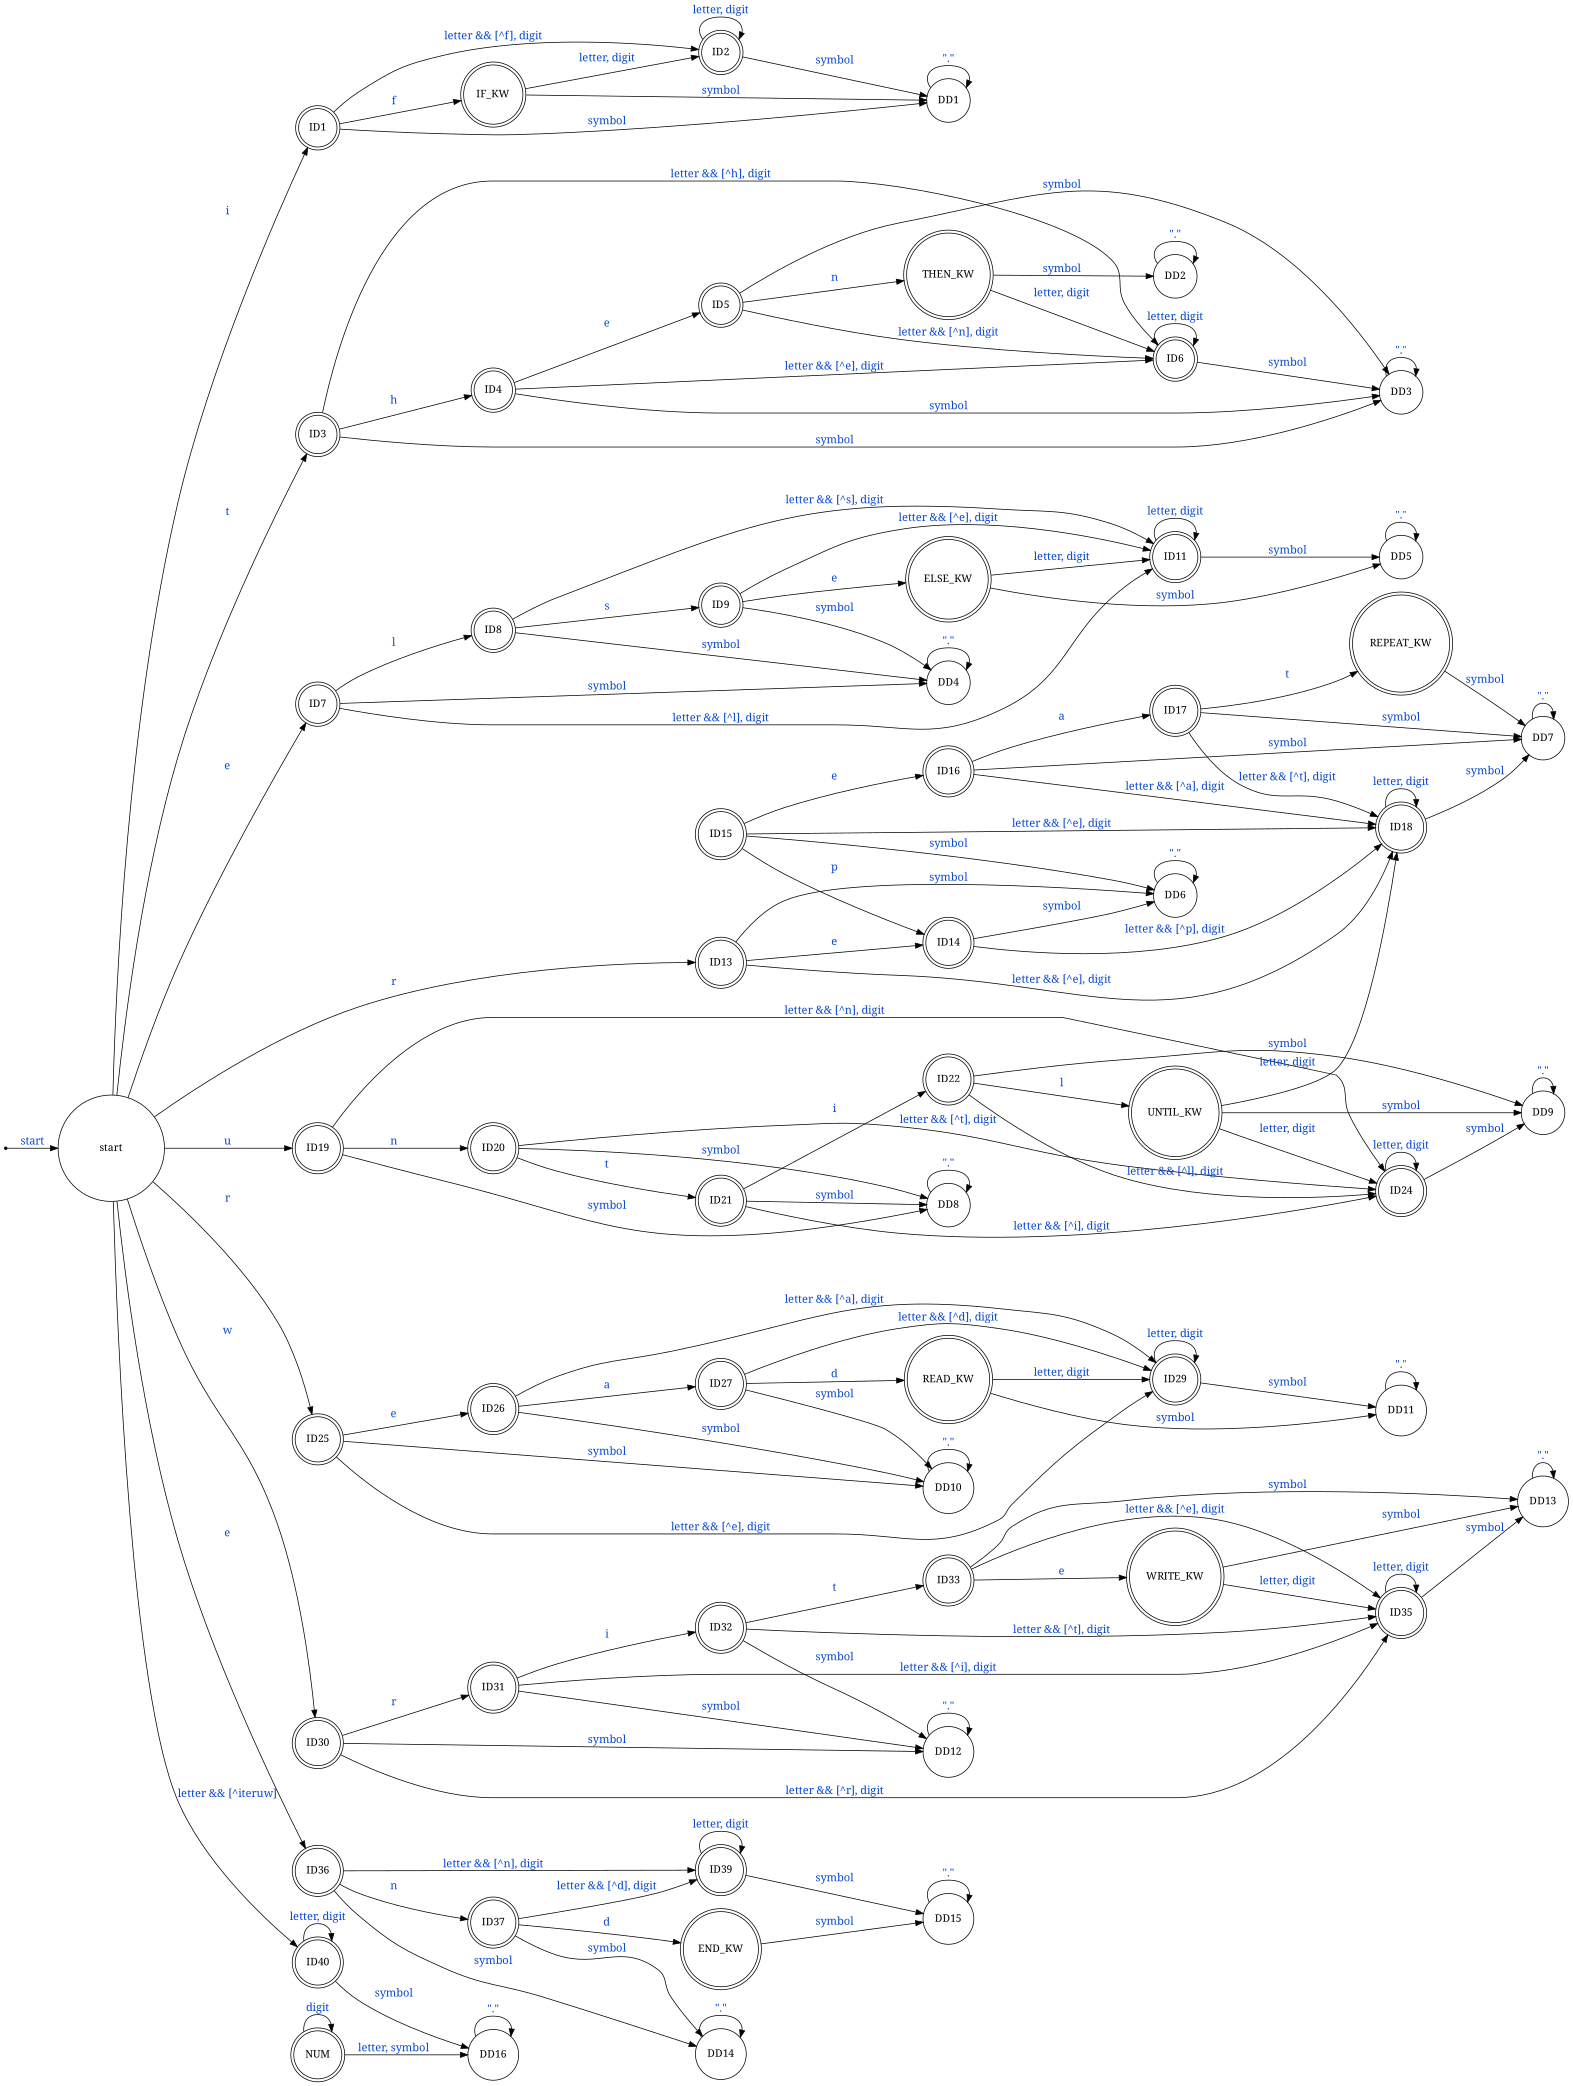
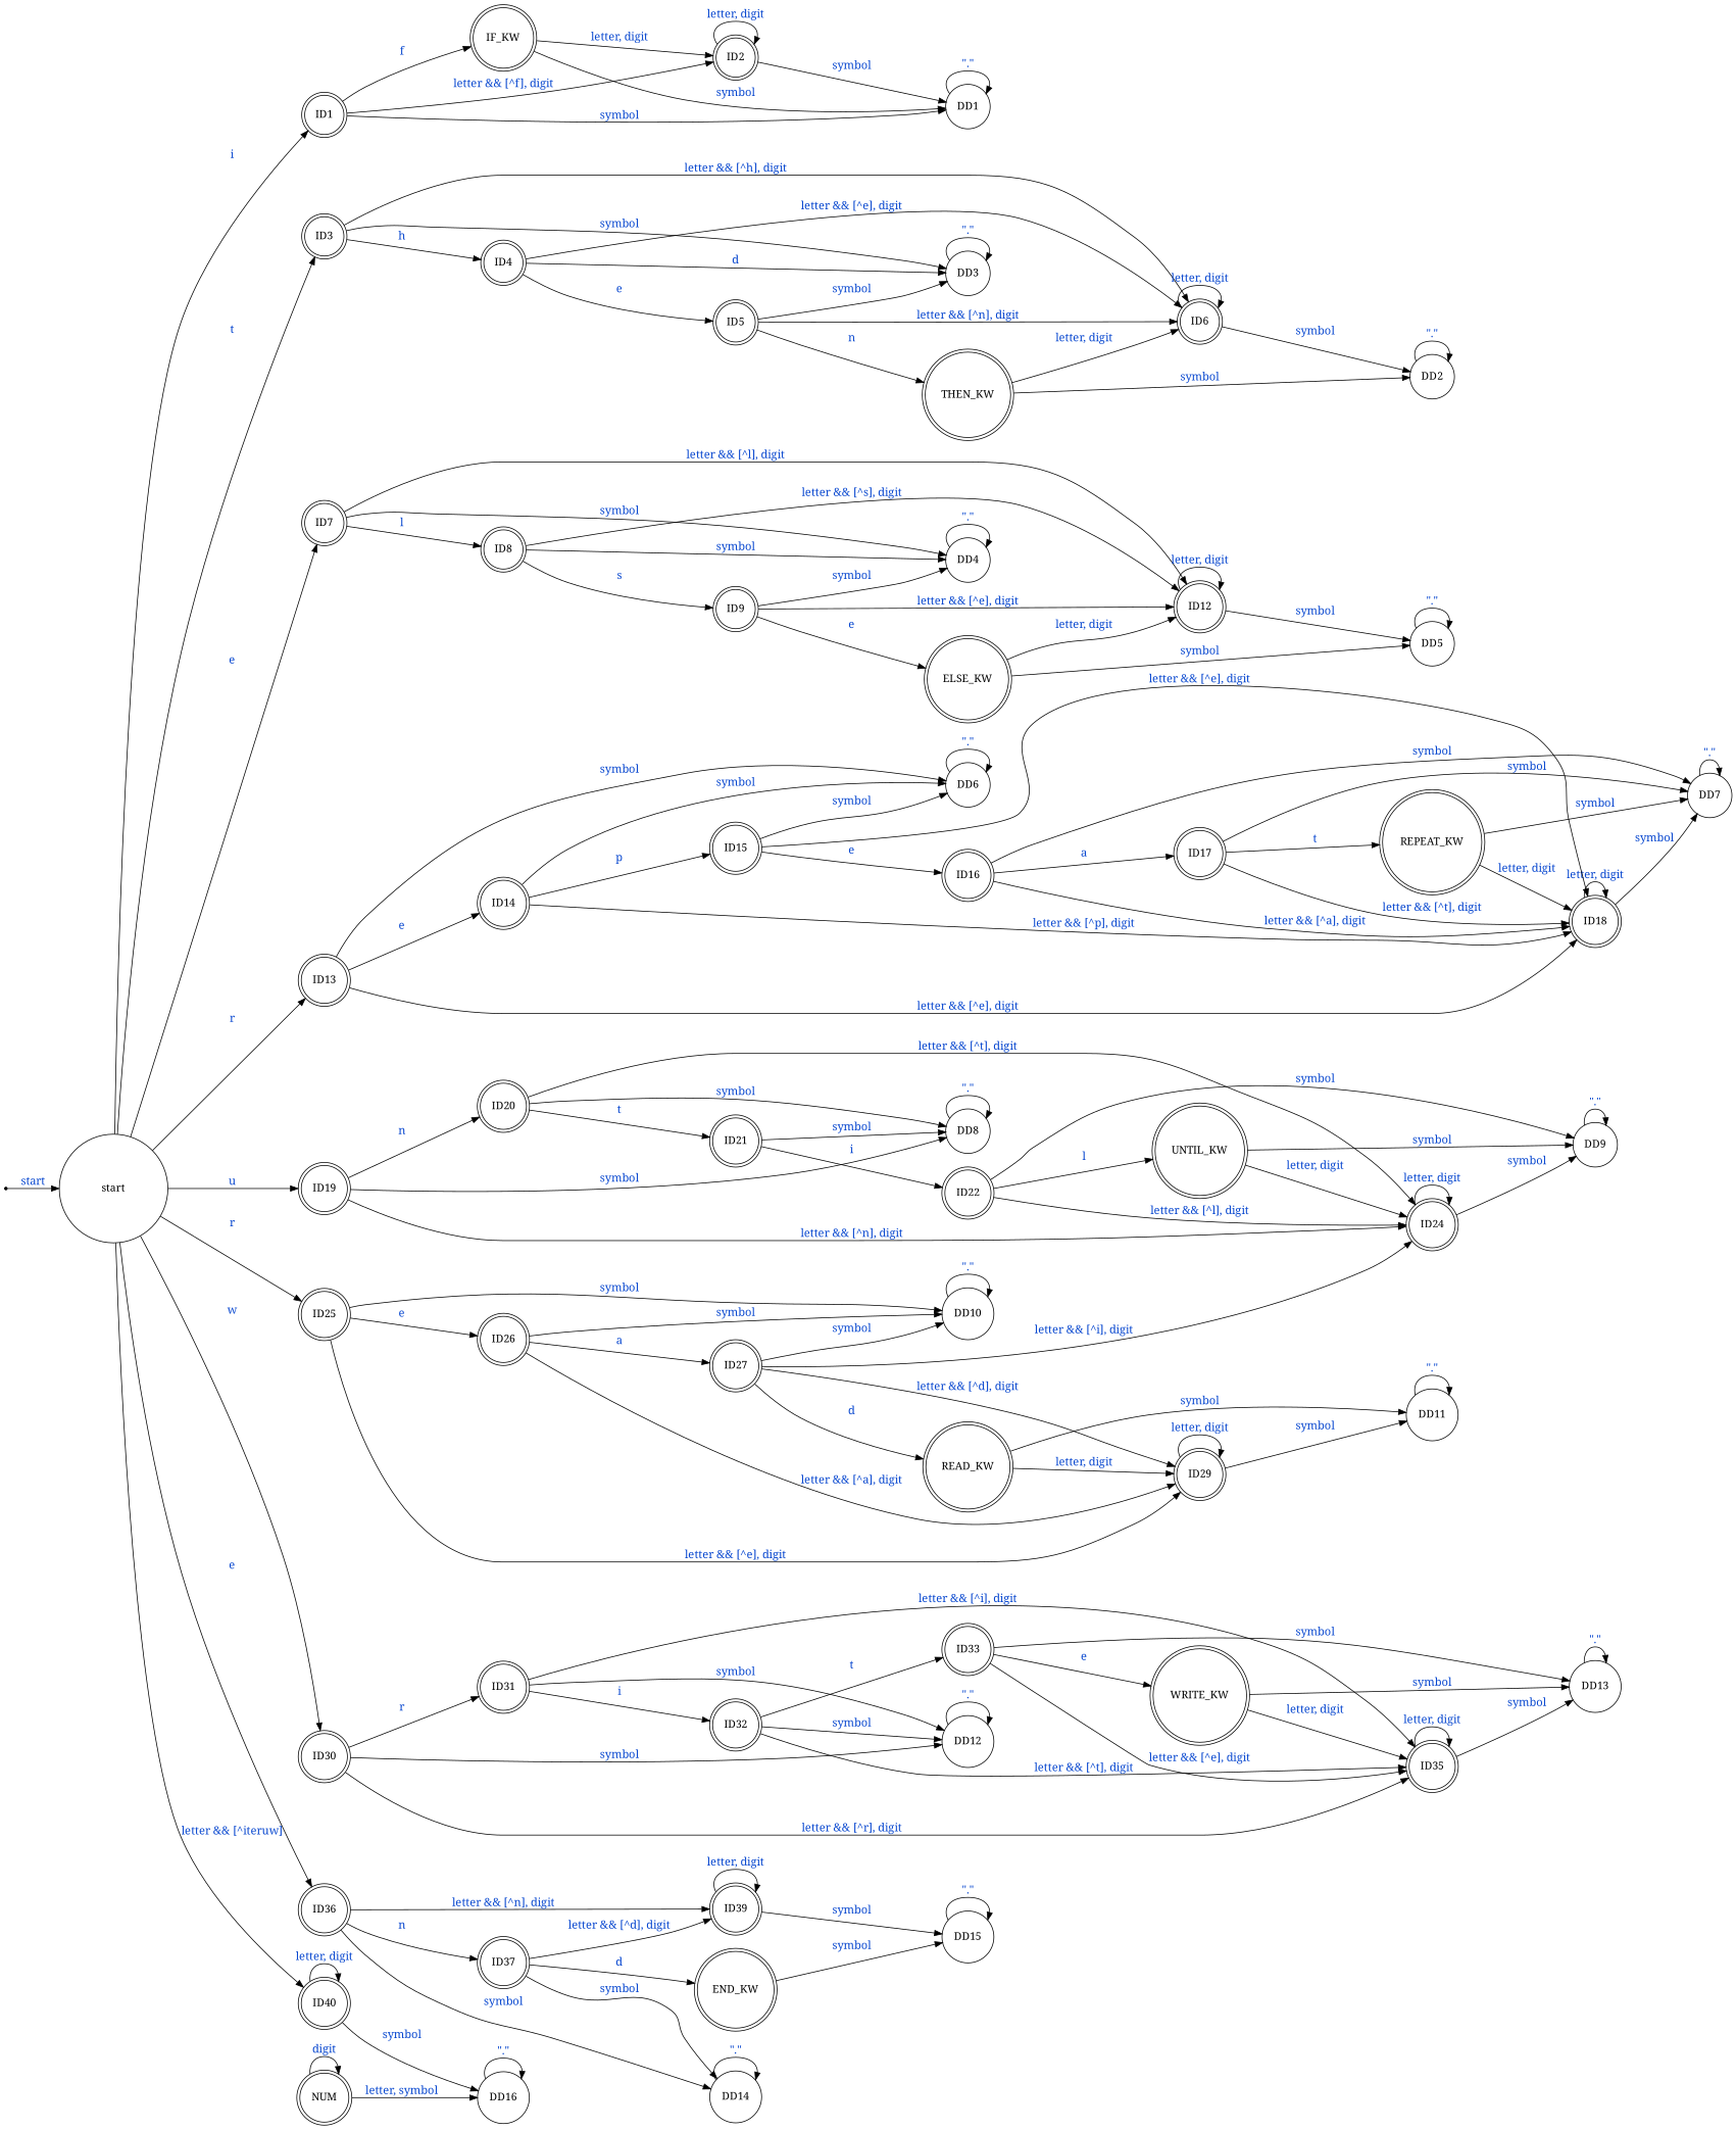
  digraph {
    fontname="Noto Serif"
    rankdir=LR
    node [fontname="Noto Serif" shape=circle peripheries=2]
    edge [fontcolor="#0847cf" fontname="Noto Serif" fontsize=15]
    S0 [shape=point peripheries=""]
    start [height=2 width=2 peripheries=""]
    ID1
    ID3
    ID7
    ID13
    ID19
    ID25
    ID30
    ID36
    ID40
    IF_KW
    ID2
    DD1 [peripheries=""]
    ID4
    ID6
    DD3 [peripheries=""]
    ID8
-   ID12 [label=ID11]
+   ID12
    DD4 [peripheries=""]
    ID14
    ID18
    DD6 [peripheries=""]
    ID20
    ID24
    DD8 [peripheries=""]
    ID26
    ID29
    DD10 [peripheries=""]
    ID31
    ID35
    DD12 [peripheries=""]
    ID37
    ID39
    DD14 [peripheries=""]
    DD16 [peripheries=""]
    NUM
    ID5
    DD2 [peripheries=""]
    THEN_KW
    ID9
    DD5 [peripheries=""]
    ELSE_KW
    ID15
    DD7 [peripheries=""]
    ID16
    ID17
    REPEAT_KW
    ID21
    DD9 [peripheries=""]
    ID22
    UNTIL_KW
    ID27
    DD11 [peripheries=""]
    READ_KW
    ID32
    DD13 [peripheries=""]
    ID33
    WRITE_KW
    END_KW
    DD15 [peripheries=""]
    S0 -> start [label=start]
    start -> ID1 [label=i]
    start -> ID3 [label=t]
    start -> ID7 [label=e]
    start -> ID13 [label=r]
    start -> ID19 [label=u]
    start -> ID25 [label=r]
    start -> ID30 [label=w]
    start -> ID36 [label=e]
    start -> ID40 [label="letter && [^iteruw]"]
    ID1 -> IF_KW [label=f]
    ID1 -> ID2 [label="letter && [^f], digit"]
    ID1 -> DD1 [label=symbol]
    ID3 -> ID4 [label=h]
    ID3 -> ID6 [label="letter && [^h], digit"]
    ID3 -> DD3 [label=symbol]
    ID7 -> ID8 [label=l]
    ID7 -> ID12 [label="letter && [^l], digit"]
    ID7 -> DD4 [label=symbol]
    ID13 -> ID14 [label=e]
    ID13 -> ID18 [label="letter && [^e], digit"]
    ID13 -> DD6 [label=symbol]
    ID19 -> ID20 [label=n]
    ID19 -> ID24 [label="letter && [^n], digit"]
    ID19 -> DD8 [label=symbol]
    ID25 -> ID26 [label=e]
    ID25 -> ID29 [label="letter && [^e], digit"]
    ID25 -> DD10 [label=symbol]
    ID30 -> ID31 [label=r]
    ID30 -> ID35 [label="letter && [^r], digit"]
    ID30 -> DD12 [label=symbol]
    ID36 -> ID37 [label=n]
    ID36 -> ID39 [label="letter && [^n], digit"]
    ID36 -> DD14 [label=symbol]
    ID40 -> ID40 [label="letter, digit"]
    ID40 -> DD16 [label=symbol]
    IF_KW -> ID2 [label="letter, digit"]
    IF_KW -> DD1 [label=symbol]
    ID2 -> ID2 [label="letter, digit"]
    ID2 -> DD1 [label=symbol]
    DD1 -> DD1 [label="\".\""]
    ID4 -> ID6 [label="letter && [^e], digit"]
-   ID4 -> DD3 [label=symbol]
+   ID4 -> DD3 [label=d]
    ID4 -> ID5 [label=e]
    ID6 -> ID6 [label="letter, digit"]
-   ID6 -> DD3 [label=symbol]
+   ID6 -> DD2 [label=symbol]
    DD3 -> DD3 [label="\".\""]
    ID8 -> ID12 [label="letter && [^s], digit"]
    ID8 -> DD4 [label=symbol]
    ID8 -> ID9 [label=s]
    ID12 -> ID12 [label="letter, digit"]
    ID12 -> DD5 [label=symbol]
    DD4 -> DD4 [label="\".\""]
    ID14 -> ID18 [label="letter && [^p], digit"]
    ID14 -> DD6 [label=symbol]
-   ID15 -> ID14 [label=p]
+   ID14 -> ID15 [label=p]
    ID18 -> ID18 [label="letter, digit"]
    ID18 -> DD7 [label=symbol]
    DD6 -> DD6 [label="\".\""]
    ID20 -> ID24 [label="letter && [^t], digit"]
    ID20 -> DD8 [label=symbol]
    ID20 -> ID21 [label=t]
    ID24 -> ID24 [label="letter, digit"]
    ID24 -> DD9 [label=symbol]
    DD8 -> DD8 [label="\".\""]
    ID26 -> ID29 [label="letter && [^a], digit"]
    ID26 -> DD10 [label=symbol]
    ID26 -> ID27 [label=a]
    ID29 -> ID29 [label="letter, digit"]
    ID29 -> DD11 [label=symbol]
    DD10 -> DD10 [label="\".\""]
    ID31 -> ID35 [label="letter && [^i], digit"]
    ID31 -> DD12 [label=symbol]
    ID31 -> ID32 [label=i]
    ID35 -> ID35 [label="letter, digit"]
    ID35 -> DD13 [label=symbol]
    DD12 -> DD12 [label="\".\""]
    ID37 -> ID39 [label="letter && [^d], digit"]
    ID37 -> DD14 [label=symbol]
    ID37 -> END_KW [label=d]
    ID39 -> ID39 [label="letter, digit"]
    ID39 -> DD15 [label=symbol]
    DD14 -> DD14 [label="\".\""]
    DD16 -> DD16 [label="\".\""]
    NUM -> DD16 [label="letter, symbol"]
    NUM -> NUM [label=digit]
    ID5 -> ID6 [label="letter && [^n], digit"]
    ID5 -> DD3 [label=symbol]
    ID5 -> THEN_KW [label=n]
    DD2 -> DD2 [label="\".\""]
    THEN_KW -> ID6 [label="letter, digit"]
    THEN_KW -> DD2 [label=symbol]
    ID9 -> ID12 [label="letter && [^e], digit"]
    ID9 -> DD4 [label=symbol]
    ID9 -> ELSE_KW [label=e]
    DD5 -> DD5 [label="\".\""]
    ELSE_KW -> ID12 [label="letter, digit"]
    ELSE_KW -> DD5 [label=symbol]
    ID15 -> ID18 [label="letter && [^e], digit"]
    ID15 -> DD6 [label=symbol]
    ID15 -> ID16 [label=e]
    DD7 -> DD7 [label="\".\""]
    ID16 -> ID18 [label="letter && [^a], digit"]
    ID16 -> DD7 [label=symbol]
    ID16 -> ID17 [label=a]
    ID17 -> ID18 [label="letter && [^t], digit"]
    ID17 -> DD7 [label=symbol]
    ID17 -> REPEAT_KW [label=t]
-   UNTIL_KW -> ID18 [label="letter, digit"]
+   REPEAT_KW -> ID18 [label="letter, digit"]
    REPEAT_KW -> DD7 [label=symbol]
-   ID21 -> ID24 [label="letter && [^i], digit"]
+   ID27 -> ID24 [label="letter && [^i], digit"]
    ID21 -> DD8 [label=symbol]
    ID21 -> ID22 [label=i]
    DD9 -> DD9 [label="\".\""]
    ID22 -> ID24 [label="letter && [^l], digit"]
    ID22 -> DD9 [label=symbol]
    ID22 -> UNTIL_KW [label=l]
    UNTIL_KW -> ID24 [label="letter, digit"]
    UNTIL_KW -> DD9 [label=symbol]
    ID27 -> ID29 [label="letter && [^d], digit"]
    ID27 -> DD10 [label=symbol]
    ID27 -> READ_KW [label=d]
    DD11 -> DD11 [label="\".\""]
    READ_KW -> ID29 [label="letter, digit"]
    READ_KW -> DD11 [label=symbol]
    ID32 -> ID35 [label="letter && [^t], digit"]
    ID32 -> DD12 [label=symbol]
    ID32 -> ID33 [label=t]
    DD13 -> DD13 [label="\".\""]
    ID33 -> ID35 [label="letter && [^e], digit"]
    ID33 -> DD13 [label=symbol]
    ID33 -> WRITE_KW [label=e]
    WRITE_KW -> ID35 [label="letter, digit"]
    WRITE_KW -> DD13 [label=symbol]
    END_KW -> DD15 [label=symbol]
    DD15 -> DD15 [label="\".\""]
  }
